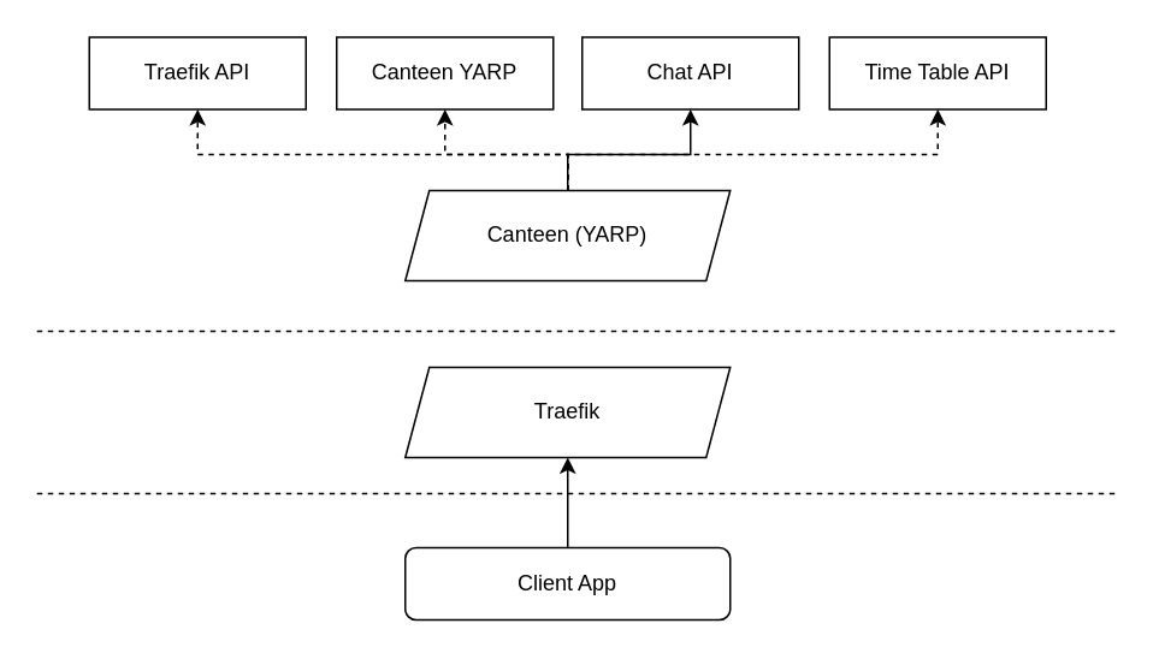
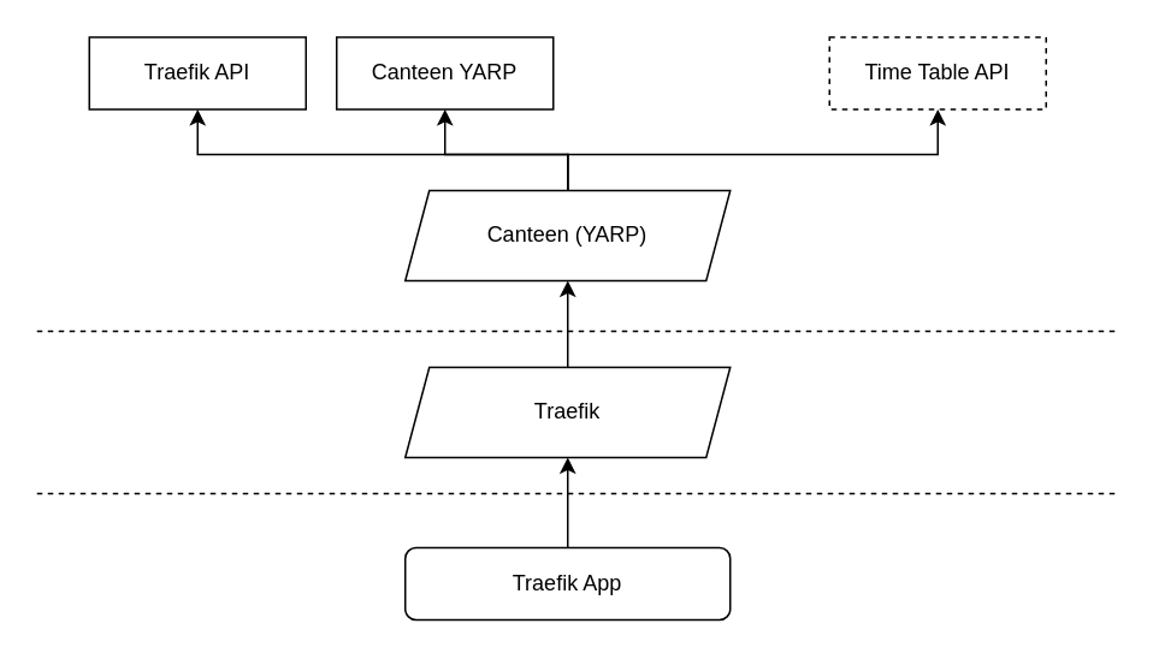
  <mxCell id="0" />
  <mxCell id="1" parent="0" />
  <mxCell id="2" value="" style="group" vertex="1" connectable="0" parent="1"><mxGeometry x="49" y="20" width="530" height="40" as="geometry" /></mxCell>
- <mxCell id="3" value="Chat API" style="rounded=0;whiteSpace=wrap;html=1;" vertex="1" parent="2"><mxGeometry x="273" width="120" height="40" as="geometry" /></mxCell>
- <mxCell id="4" value="Time Table API" style="rounded=0;whiteSpace=wrap;html=1;" vertex="1" parent="2"><mxGeometry x="410" width="120" height="40" as="geometry" /></mxCell>
+ <mxCell id="4" value="Time Table API" style="rounded=0;whiteSpace=wrap;html=1;dashed=1;" vertex="1" parent="2"><mxGeometry x="410" width="120" height="40" as="geometry" /></mxCell>
  <mxCell id="5" value="Canteen YARP" style="rounded=0;whiteSpace=wrap;html=1;" vertex="1" parent="2"><mxGeometry x="137" width="120" height="40" as="geometry" /></mxCell>
  <mxCell id="6" value="Traefik API" style="rounded=0;whiteSpace=wrap;html=1;" vertex="1" parent="2"><mxGeometry width="120" height="40" as="geometry" /></mxCell>
- <mxCell id="7" style="edgeStyle=orthogonalEdgeStyle;rounded=0;orthogonalLoop=1;jettySize=auto;html=1;dashed=1;" edge="1" parent="1" source="11" target="4"><mxGeometry relative="1" as="geometry"><Array as="points"><mxPoint x="314" y="85" /><mxPoint x="519" y="85" /></Array></mxGeometry></mxCell>
- <mxCell id="8" style="edgeStyle=orthogonalEdgeStyle;rounded=0;orthogonalLoop=1;jettySize=auto;html=1;entryX=0.5;entryY=1;entryDx=0;entryDy=0;" edge="1" parent="1" source="11" target="3"><mxGeometry relative="1" as="geometry"><Array as="points"><mxPoint x="314" y="85" /><mxPoint x="382" y="85" /></Array></mxGeometry></mxCell>
- <mxCell id="9" style="edgeStyle=orthogonalEdgeStyle;rounded=0;orthogonalLoop=1;jettySize=auto;html=1;dashed=1;" edge="1" parent="1" source="11" target="5"><mxGeometry relative="1" as="geometry"><Array as="points"><mxPoint x="314" y="85" /><mxPoint x="246" y="85" /></Array></mxGeometry></mxCell>
- <mxCell id="10" style="edgeStyle=orthogonalEdgeStyle;rounded=0;orthogonalLoop=1;jettySize=auto;html=1;dashed=1;" edge="1" parent="1" source="11" target="6"><mxGeometry relative="1" as="geometry"><Array as="points"><mxPoint x="314" y="85" /><mxPoint x="109" y="85" /></Array></mxGeometry></mxCell>
+ <mxCell id="7" style="edgeStyle=orthogonalEdgeStyle;rounded=0;orthogonalLoop=1;jettySize=auto;html=1;" edge="1" parent="1" source="11" target="4"><mxGeometry relative="1" as="geometry"><Array as="points"><mxPoint x="314" y="85" /><mxPoint x="519" y="85" /></Array></mxGeometry></mxCell>
+ <mxCell id="9" style="edgeStyle=orthogonalEdgeStyle;rounded=0;orthogonalLoop=1;jettySize=auto;html=1;" edge="1" parent="1" source="11" target="5"><mxGeometry relative="1" as="geometry"><Array as="points"><mxPoint x="314" y="85" /><mxPoint x="246" y="85" /></Array></mxGeometry></mxCell>
+ <mxCell id="10" style="edgeStyle=orthogonalEdgeStyle;rounded=0;orthogonalLoop=1;jettySize=auto;html=1;" edge="1" parent="1" source="11" target="6"><mxGeometry relative="1" as="geometry"><Array as="points"><mxPoint x="314" y="85" /><mxPoint x="109" y="85" /></Array></mxGeometry></mxCell>
  <mxCell id="11" value="Canteen (YARP)" style="shape=parallelogram;perimeter=parallelogramPerimeter;whiteSpace=wrap;html=1;size=0.074;" vertex="1" parent="1"><mxGeometry x="224" y="105" width="180" height="50" as="geometry" /></mxCell>
+ <mxCell id="12" style="edgeStyle=orthogonalEdgeStyle;rounded=0;orthogonalLoop=1;jettySize=auto;html=1;entryX=0.5;entryY=1;entryDx=0;entryDy=0;" edge="1" parent="1" source="13" target="11"><mxGeometry relative="1" as="geometry" /></mxCell>
  <mxCell id="13" value="Traefik" style="shape=parallelogram;perimeter=parallelogramPerimeter;whiteSpace=wrap;html=1;size=0.074;" vertex="1" parent="1"><mxGeometry x="224" y="203" width="180" height="50" as="geometry" /></mxCell>
  <mxCell id="14" value="" style="endArrow=none;dashed=1;html=1;" edge="1" parent="1"><mxGeometry width="50" height="50" relative="1" as="geometry"><mxPoint x="20" y="183" as="sourcePoint" /><mxPoint x="620" y="183" as="targetPoint" /></mxGeometry></mxCell>
  <mxCell id="15" value="" style="endArrow=none;dashed=1;html=1;" edge="1" parent="1"><mxGeometry width="50" height="50" relative="1" as="geometry"><mxPoint x="20" y="273" as="sourcePoint" /><mxPoint x="620" y="273" as="targetPoint" /></mxGeometry></mxCell>
  <mxCell id="16" style="edgeStyle=orthogonalEdgeStyle;rounded=0;orthogonalLoop=1;jettySize=auto;html=1;entryX=0.5;entryY=1;entryDx=0;entryDy=0;" edge="1" parent="1" source="17" target="13"><mxGeometry relative="1" as="geometry" /></mxCell>
- <mxCell id="17" value="Client App" style="rounded=1;whiteSpace=wrap;html=1;" vertex="1" parent="1"><mxGeometry x="224" y="303" width="180" height="40" as="geometry" /></mxCell>
+ <mxCell id="17" value="Traefik App" style="rounded=1;whiteSpace=wrap;html=1;" vertex="1" parent="1"><mxGeometry x="224" y="303" width="180" height="40" as="geometry" /></mxCell>
